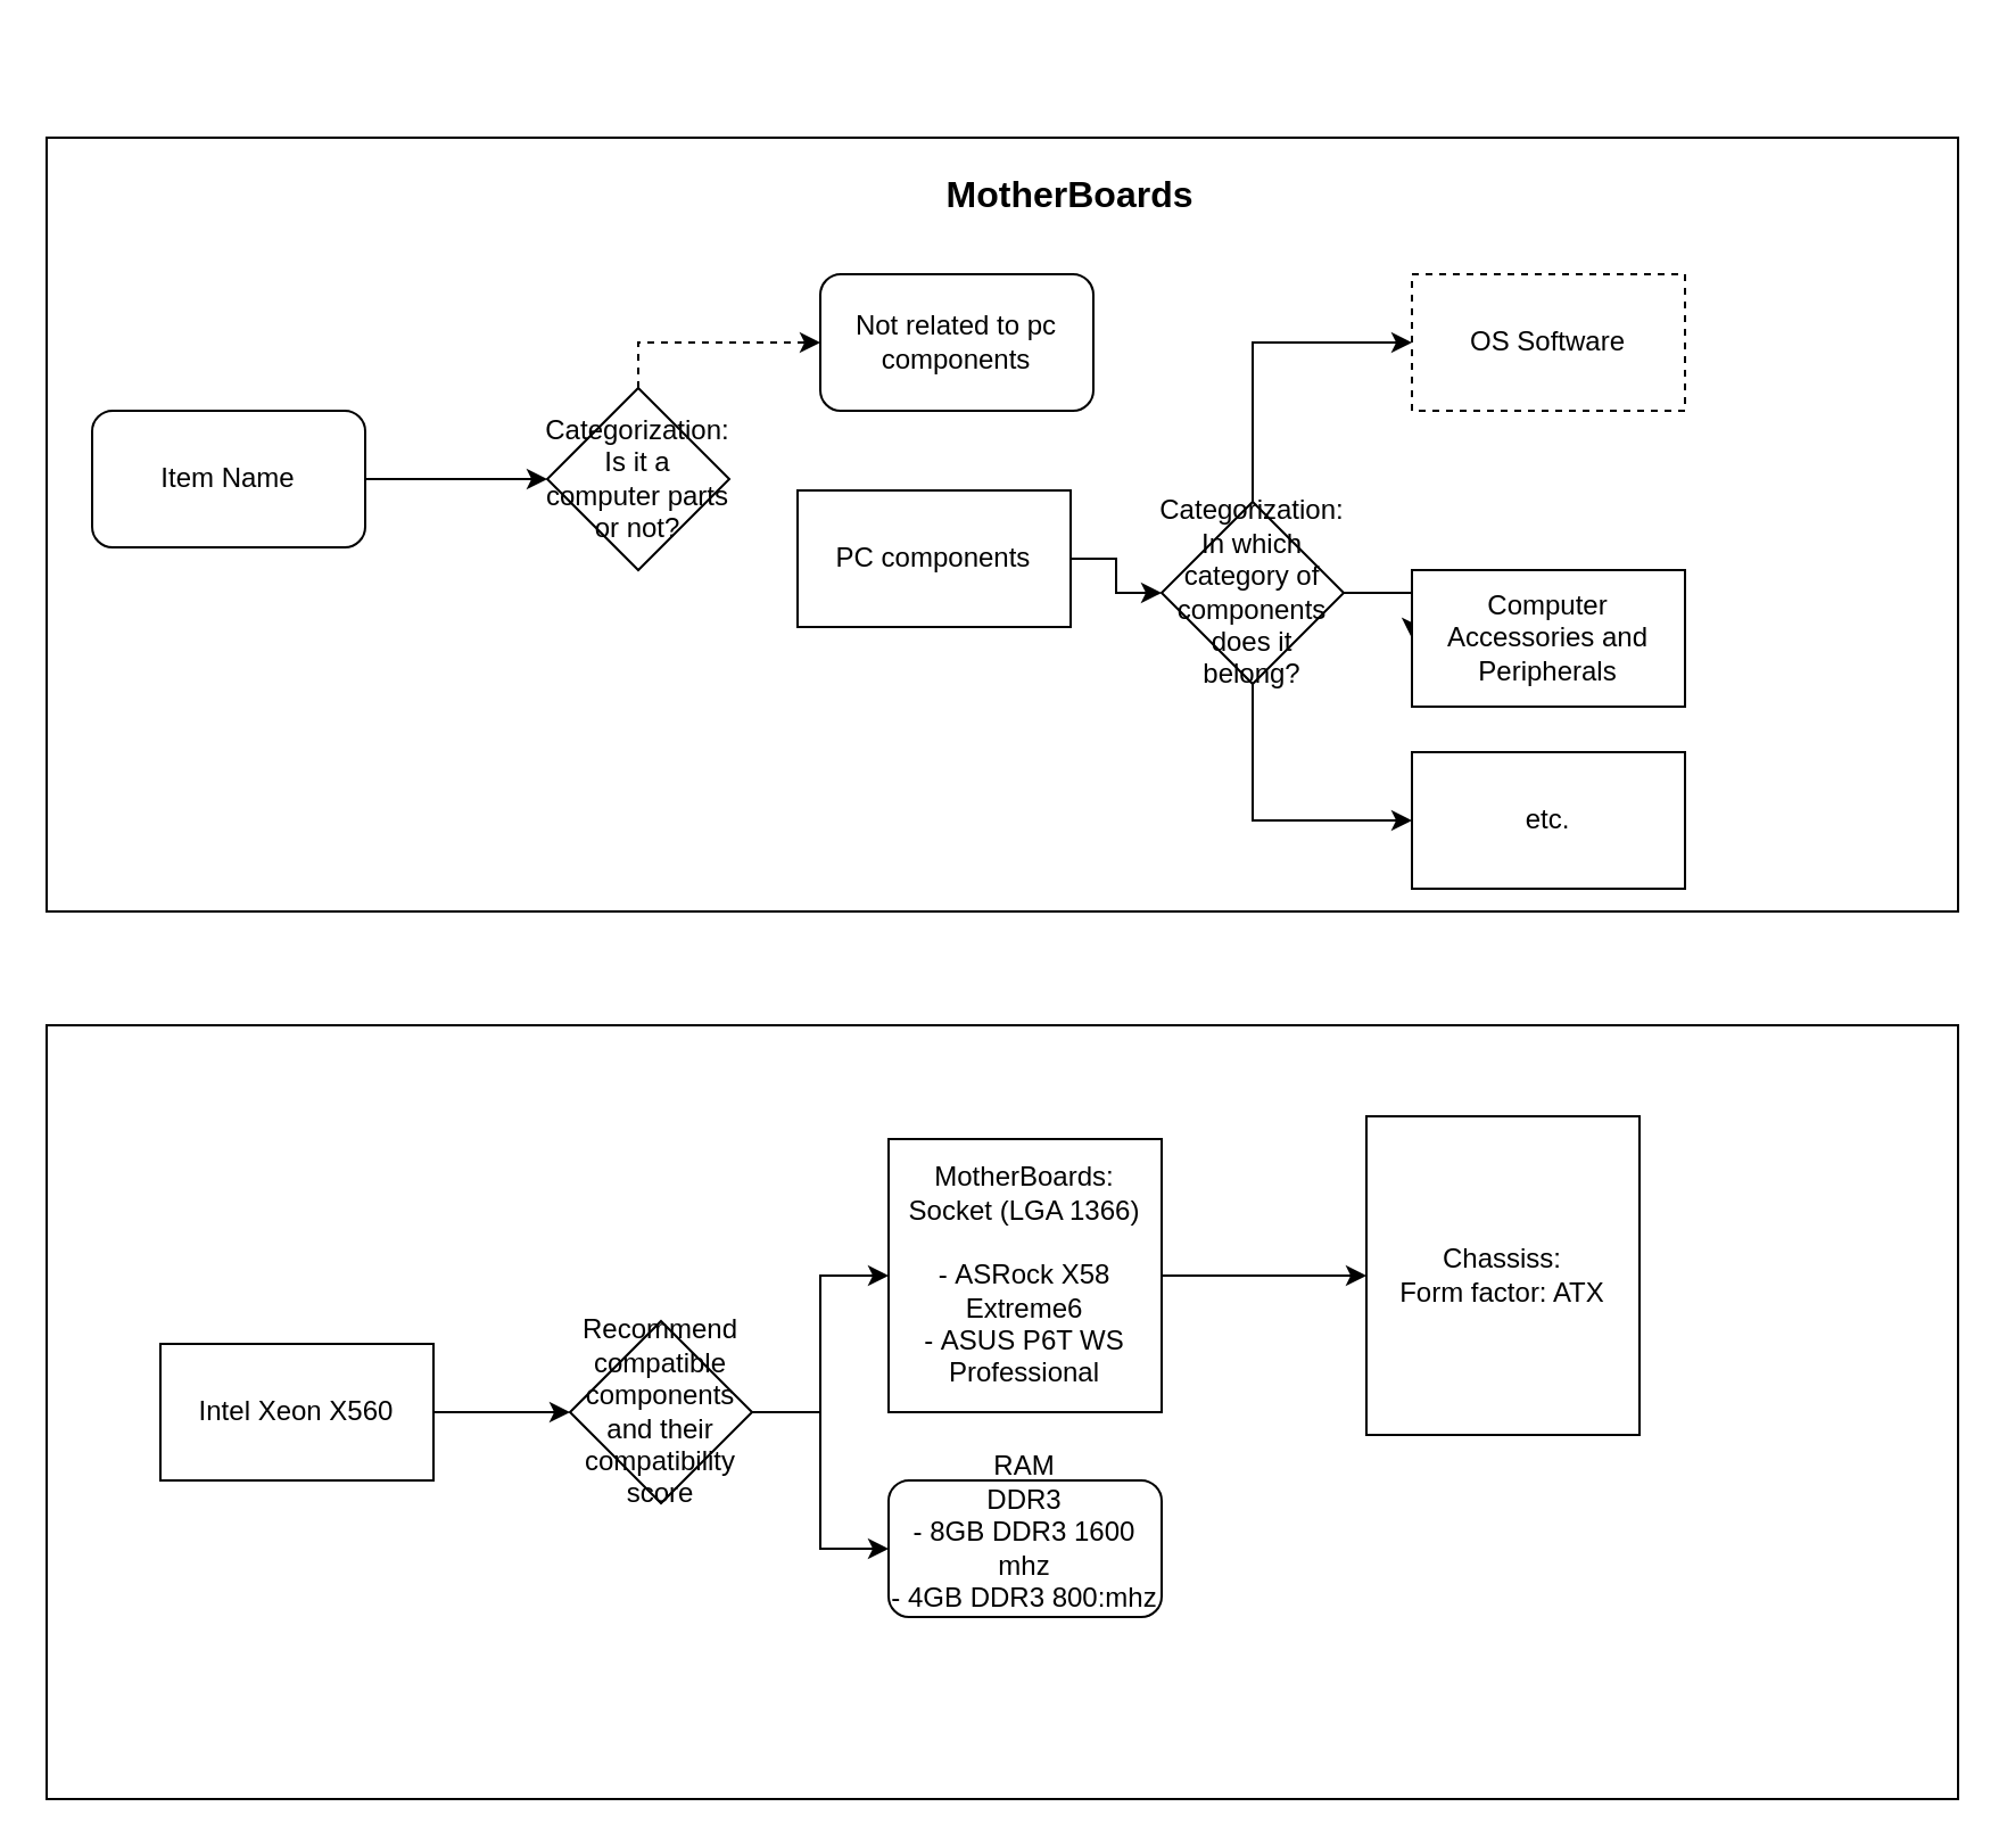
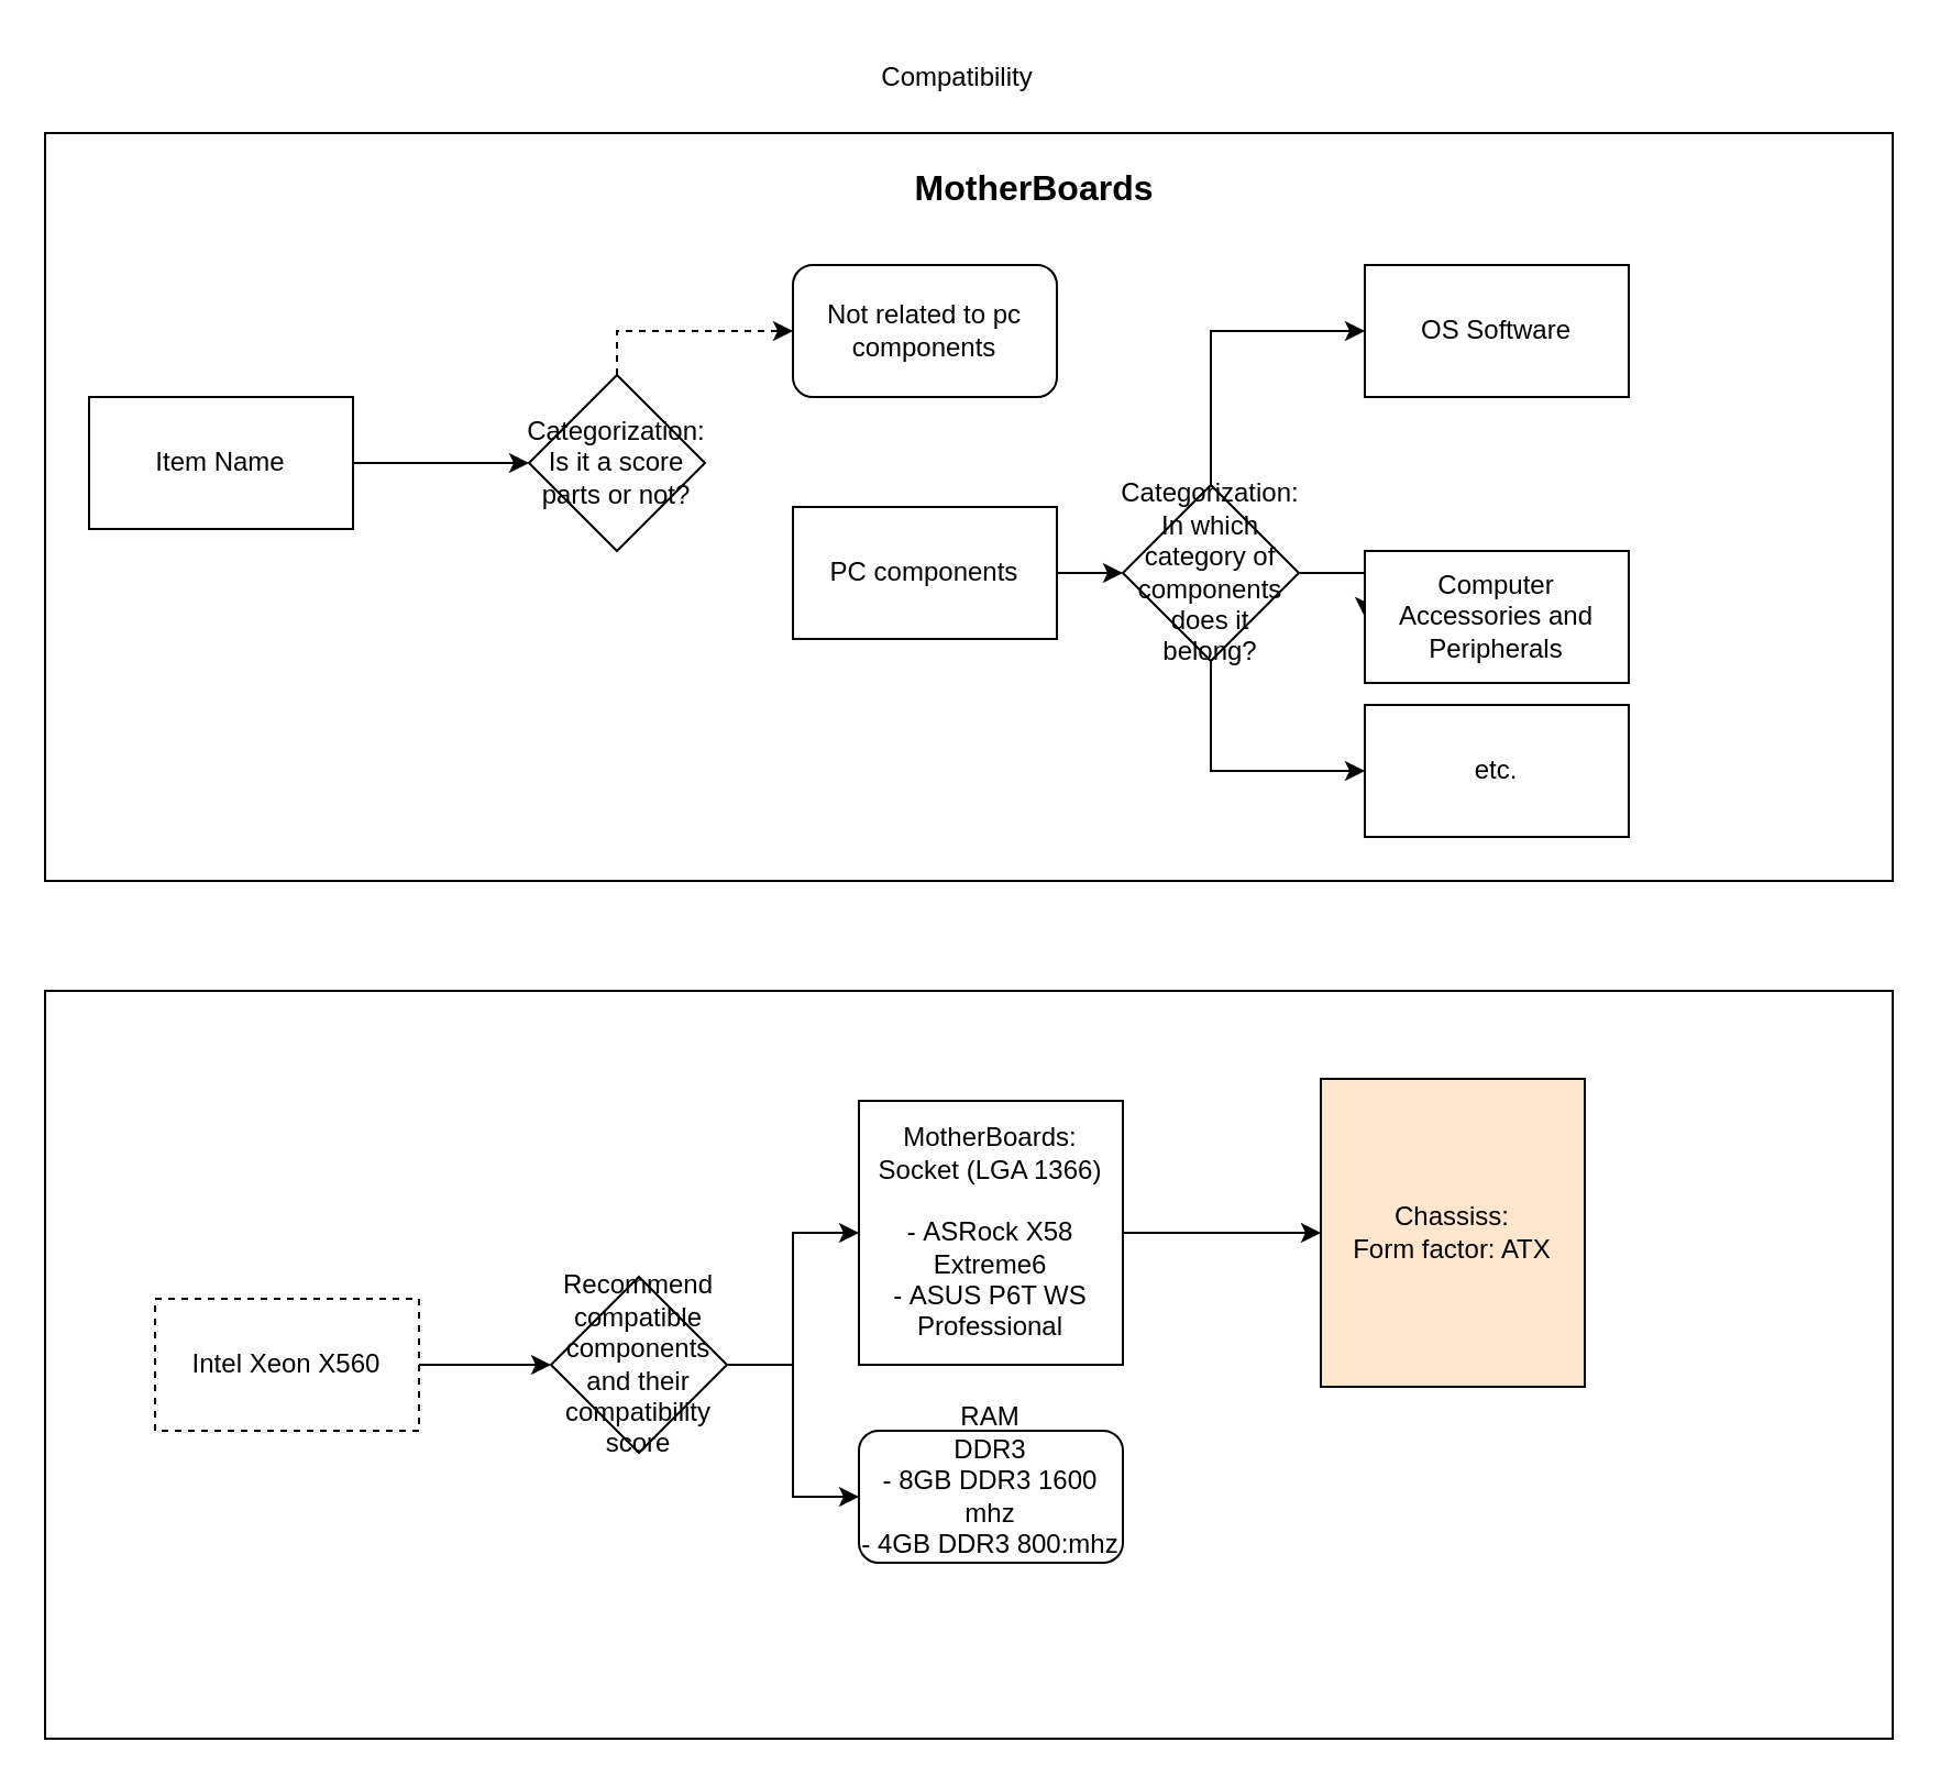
  <mxCell id="0" />
  <mxCell id="1" parent="0" />
  <mxCell id="2" value="" style="rounded=0;whiteSpace=wrap;html=1;" parent="1" vertex="1"><mxGeometry x="20" y="60" width="840" height="340" as="geometry" /></mxCell>
  <mxCell id="3" value="" style="edgeStyle=orthogonalEdgeStyle;rounded=0;orthogonalLoop=1;jettySize=auto;html=1;" parent="1" source="4" edge="1"><mxGeometry relative="1" as="geometry"><mxPoint x="240" y="210" as="targetPoint" /></mxGeometry></mxCell>
- <mxCell id="4" value="Item Name" style="whiteSpace=wrap;html=1;rounded=1;" parent="1" vertex="1"><mxGeometry x="40" y="180" width="120" height="60" as="geometry" /></mxCell>
+ <mxCell id="4" value="Item Name" style="rounded=0;whiteSpace=wrap;html=1;" parent="1" vertex="1"><mxGeometry x="40" y="180" width="120" height="60" as="geometry" /></mxCell>
  <mxCell id="5" style="edgeStyle=orthogonalEdgeStyle;rounded=0;orthogonalLoop=1;jettySize=auto;html=1;exitX=0.5;exitY=0;exitDx=0;exitDy=0;entryX=0;entryY=0.5;entryDx=0;entryDy=0;dashed=1;" parent="1" source="6" target="7" edge="1"><mxGeometry relative="1" as="geometry" /></mxCell>
- <mxCell id="6" value="Categorization:&lt;div&gt;Is it a computer parts or not?&lt;/div&gt;" style="rhombus;whiteSpace=wrap;html=1;" parent="1" vertex="1"><mxGeometry x="240" y="170" width="80" height="80" as="geometry" /></mxCell>
+ <mxCell id="6" value="Categorization:&lt;div&gt;Is it a score parts or not?&lt;/div&gt;" style="rhombus;whiteSpace=wrap;html=1;" parent="1" vertex="1"><mxGeometry x="240" y="170" width="80" height="80" as="geometry" /></mxCell>
  <mxCell id="7" value="Not related to pc components" style="whiteSpace=wrap;html=1;rounded=1;" parent="1" vertex="1"><mxGeometry x="360" y="120" width="120" height="60" as="geometry" /></mxCell>
  <mxCell id="8" style="edgeStyle=orthogonalEdgeStyle;rounded=0;orthogonalLoop=1;jettySize=auto;html=1;exitX=1;exitY=0.5;exitDx=0;exitDy=0;entryX=0;entryY=0.5;entryDx=0;entryDy=0;" parent="1" source="9" target="13" edge="1"><mxGeometry relative="1" as="geometry" /></mxCell>
- <mxCell id="9" value="PC components" style="whiteSpace=wrap;html=1;" parent="1" vertex="1"><mxGeometry x="350" y="215" width="120" height="60" as="geometry" /></mxCell>
+ <mxCell id="9" value="PC components" style="whiteSpace=wrap;html=1;" parent="1" vertex="1"><mxGeometry x="360" y="230" width="120" height="60" as="geometry" /></mxCell>
  <mxCell id="10" style="edgeStyle=orthogonalEdgeStyle;rounded=0;orthogonalLoop=1;jettySize=auto;html=1;exitX=0.5;exitY=0;exitDx=0;exitDy=0;entryX=0;entryY=0.5;entryDx=0;entryDy=0;" parent="1" source="13" target="14" edge="1"><mxGeometry relative="1" as="geometry" /></mxCell>
  <mxCell id="11" style="edgeStyle=orthogonalEdgeStyle;rounded=0;orthogonalLoop=1;jettySize=auto;html=1;exitX=1;exitY=0.5;exitDx=0;exitDy=0;entryX=0;entryY=0.5;entryDx=0;entryDy=0;" parent="1" source="13" target="15" edge="1"><mxGeometry relative="1" as="geometry" /></mxCell>
  <mxCell id="12" style="edgeStyle=orthogonalEdgeStyle;rounded=0;orthogonalLoop=1;jettySize=auto;html=1;exitX=0.5;exitY=1;exitDx=0;exitDy=0;entryX=0;entryY=0.5;entryDx=0;entryDy=0;" parent="1" source="13" target="16" edge="1"><mxGeometry relative="1" as="geometry" /></mxCell>
  <mxCell id="13" value="Categorization:&lt;div&gt;In which category of components does it belong?&lt;/div&gt;" style="rhombus;whiteSpace=wrap;html=1;" parent="1" vertex="1"><mxGeometry x="510" y="220" width="80" height="80" as="geometry" /></mxCell>
- <mxCell id="14" value="OS Software" style="whiteSpace=wrap;html=1;dashed=1;" parent="1" vertex="1"><mxGeometry x="620" y="120" width="120" height="60" as="geometry" /></mxCell>
+ <mxCell id="14" value="OS Software" style="whiteSpace=wrap;html=1;" parent="1" vertex="1"><mxGeometry x="620" y="120" width="120" height="60" as="geometry" /></mxCell>
  <mxCell id="15" value="Computer Accessories and Peripherals" style="whiteSpace=wrap;html=1;" parent="1" vertex="1"><mxGeometry x="620" y="250" width="120" height="60" as="geometry" /></mxCell>
- <mxCell id="16" value="etc." style="whiteSpace=wrap;html=1;" parent="1" vertex="1"><mxGeometry x="620" y="330" width="120" height="60" as="geometry" /></mxCell>
+ <mxCell id="16" value="etc." style="whiteSpace=wrap;html=1;" parent="1" vertex="1"><mxGeometry x="620" y="320" width="120" height="60" as="geometry" /></mxCell>
  <mxCell id="17" value="&lt;b&gt;&lt;font style=&quot;font-size: 16px;&quot;&gt;MotherBoards&lt;/font&gt;&lt;/b&gt;" style="text;html=1;align=center;verticalAlign=middle;whiteSpace=wrap;rounded=0;" parent="1" vertex="1"><mxGeometry x="440" y="70" width="60" height="30" as="geometry" /></mxCell>
  <mxCell id="18" value="" style="rounded=0;whiteSpace=wrap;html=1;" parent="1" vertex="1"><mxGeometry x="20" y="450" width="840" height="340" as="geometry" /></mxCell>
  <mxCell id="19" style="edgeStyle=orthogonalEdgeStyle;rounded=0;orthogonalLoop=1;jettySize=auto;html=1;entryX=0;entryY=0.5;entryDx=0;entryDy=0;" parent="1" source="20" target="23" edge="1"><mxGeometry relative="1" as="geometry" /></mxCell>
- <mxCell id="20" value="Intel Xeon X560" style="rounded=0;whiteSpace=wrap;html=1;" parent="1" vertex="1"><mxGeometry x="70" y="590" width="120" height="60" as="geometry" /></mxCell>
+ <mxCell id="20" value="Intel Xeon X560" style="rounded=0;whiteSpace=wrap;html=1;dashed=1;" parent="1" vertex="1"><mxGeometry x="70" y="590" width="120" height="60" as="geometry" /></mxCell>
  <mxCell id="21" value="" style="edgeStyle=orthogonalEdgeStyle;rounded=0;orthogonalLoop=1;jettySize=auto;html=1;" parent="1" source="23" target="25" edge="1"><mxGeometry relative="1" as="geometry" /></mxCell>
  <mxCell id="22" style="edgeStyle=orthogonalEdgeStyle;rounded=0;orthogonalLoop=1;jettySize=auto;html=1;" parent="1" source="23" target="27" edge="1"><mxGeometry relative="1" as="geometry" /></mxCell>
  <mxCell id="23" value="Recommend compatible components and their compatibility score" style="rhombus;whiteSpace=wrap;html=1;" parent="1" vertex="1"><mxGeometry x="250" y="580" width="80" height="80" as="geometry" /></mxCell>
  <mxCell id="24" value="" style="edgeStyle=orthogonalEdgeStyle;rounded=0;orthogonalLoop=1;jettySize=auto;html=1;" parent="1" source="25" target="26" edge="1"><mxGeometry relative="1" as="geometry" /></mxCell>
  <mxCell id="25" value="MotherBoards:&lt;div&gt;Socket (LGA 1366)&lt;/div&gt;&lt;div&gt;&lt;br&gt;&lt;/div&gt;&lt;div&gt;-&amp;nbsp;ASRock X58 Extreme6&lt;/div&gt;&lt;div&gt;-&amp;nbsp;ASUS P6T WS Professional&lt;/div&gt;" style="whiteSpace=wrap;html=1;" parent="1" vertex="1"><mxGeometry x="390" y="500" width="120" height="120" as="geometry" /></mxCell>
- <mxCell id="26" value="Chassiss:&lt;div&gt;Form factor: ATX&lt;/div&gt;" style="whiteSpace=wrap;html=1;" parent="1" vertex="1"><mxGeometry x="600" y="490" width="120" height="140" as="geometry" /></mxCell>
+ <mxCell id="26" value="Chassiss:&lt;div&gt;Form factor: ATX&lt;/div&gt;" style="whiteSpace=wrap;html=1;fillColor=#ffe6cc;" parent="1" vertex="1"><mxGeometry x="600" y="490" width="120" height="140" as="geometry" /></mxCell>
  <mxCell id="27" value="RAM&lt;div&gt;DDR3&lt;/div&gt;&lt;div&gt;- 8GB DDR3 1600 mhz&lt;/div&gt;&lt;div&gt;- 4GB DDR3 800:mhz&lt;div&gt;&lt;br&gt;&lt;/div&gt;&lt;/div&gt;" style="whiteSpace=wrap;html=1;rounded=1;" parent="1" vertex="1"><mxGeometry x="390" y="650" width="120" height="60" as="geometry" /></mxCell>
+ <mxCell id="28" value="Compatibility" style="text;html=1;align=center;verticalAlign=middle;whiteSpace=wrap;rounded=0;" vertex="1" parent="1"><mxGeometry x="405" y="20" width="60" height="30" as="geometry" /></mxCell>
